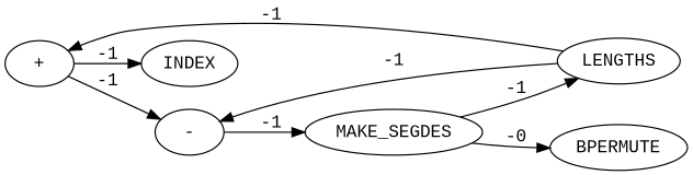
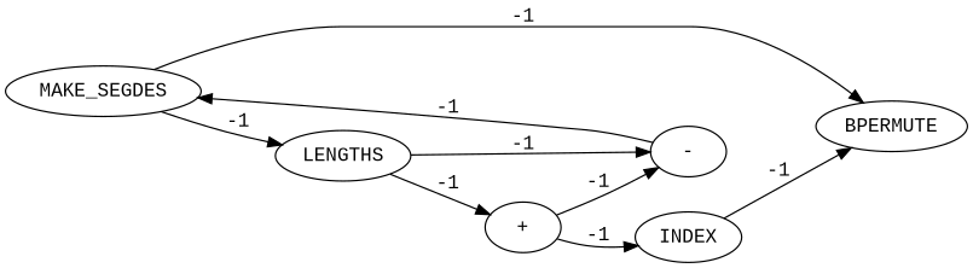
  digraph {
    fontname="Liberation Mono"
    rankdir=LR
    node [cost=0 fontname="Liberation Mono"]
    edge [cost=-1 fontname="Liberation Mono"]
    n1 [label=INDEX]
    n2 [label=BPERMUTE]
    n3 [label="-"]
    n4 [label=MAKE_SEGDES]
    n5 [label=LENGTHS]
    n6 [label="+"]
+   n1 -> n2 [label=-1]
    n3 -> n4 [label=-1]
-   n4 -> n2 [label=-0]
+   n4 -> n2 [label=-1]
    n4 -> n5 [label=-1]
    n5 -> n3 [label=-1]
    n5 -> n6 [label=-1]
    n6 -> n1 [label=-1]
    n6 -> n3 [label=-1]
  }
